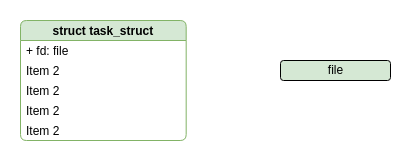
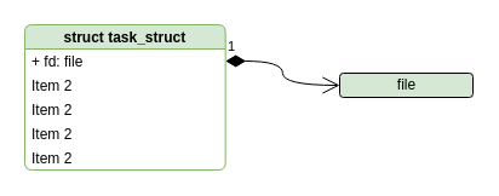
  <mxCell id="0" />
  <mxCell id="1" parent="0" />
  <mxCell id="2" value="struct task_struct" style="swimlane;fontStyle=1;childLayout=stackLayout;horizontal=1;startSize=20;fillColor=#d5e8d4;horizontalStack=0;resizeParent=1;resizeParentMax=0;resizeLast=0;collapsible=1;marginBottom=0;direction=east;labelBackgroundColor=none;labelBorderColor=none;strokeColor=#82b366;rounded=1;swimlaneLine=1;glass=0;shadow=0;sketch=0;arcSize=10;" parent="1" vertex="1"><mxGeometry x="20" y="20" width="165.68" height="120" as="geometry"><mxRectangle x="160" y="1130" width="140" height="30" as="alternateBounds" /></mxGeometry></mxCell>
  <mxCell id="3" value="+ fd: file" style="text;strokeColor=none;fillColor=none;align=left;verticalAlign=middle;spacingLeft=4;spacingRight=4;overflow=hidden;rotatable=0;points=[[0,0.5],[1,0.5]];portConstraint=eastwest;rounded=1;labelPosition=center;verticalLabelPosition=middle;fontStyle=0" parent="2" vertex="1"><mxGeometry y="20" width="165.68" height="20" as="geometry" /></mxCell>
  <mxCell id="4" value="Item 2" style="text;strokeColor=none;fillColor=none;align=left;verticalAlign=middle;spacingLeft=4;spacingRight=4;overflow=hidden;rotatable=0;points=[[0,0.5],[1,0.5]];portConstraint=eastwest;rounded=1;" parent="2" vertex="1"><mxGeometry y="40" width="165.68" height="20" as="geometry" /></mxCell>
  <mxCell id="5" value="Item 2" style="text;strokeColor=none;fillColor=none;align=left;verticalAlign=middle;spacingLeft=4;spacingRight=4;overflow=hidden;rotatable=0;points=[[0,0.5],[1,0.5]];portConstraint=eastwest;rounded=1;" parent="2" vertex="1"><mxGeometry y="60" width="165.68" height="20" as="geometry" /></mxCell>
  <mxCell id="6" value="Item 2" style="text;strokeColor=none;fillColor=none;align=left;verticalAlign=middle;spacingLeft=4;spacingRight=4;overflow=hidden;rotatable=0;points=[[0,0.5],[1,0.5]];portConstraint=eastwest;rounded=1;" parent="2" vertex="1"><mxGeometry y="80" width="165.68" height="20" as="geometry" /></mxCell>
  <mxCell id="7" value="Item 2" style="text;strokeColor=none;fillColor=none;align=left;verticalAlign=middle;spacingLeft=4;spacingRight=4;overflow=hidden;rotatable=0;points=[[0,0.5],[1,0.5]];portConstraint=eastwest;rounded=1;aspect=fixed;" parent="2" vertex="1"><mxGeometry y="100" width="165.68" height="20" as="geometry" /></mxCell>
  <mxCell id="8" value="file" style="html=1;rounded=1;shadow=0;glass=0;labelBackgroundColor=none;labelBorderColor=none;sketch=0;fillColor=#d5e8d4;" parent="1" vertex="1"><mxGeometry x="280" y="60" width="110" height="20" as="geometry" /></mxCell>
+ <mxCell id="9" value="1" style="endArrow=open;html=1;endSize=12;startArrow=diamondThin;startSize=14;startFill=1;edgeStyle=orthogonalEdgeStyle;align=left;verticalAlign=bottom;rounded=1;curved=1;exitX=1;exitY=0.25;exitDx=0;exitDy=0;entryX=0;entryY=0.5;entryDx=0;entryDy=0;" parent="1" source="2" target="8" edge="1"><mxGeometry x="-1" y="3" relative="1" as="geometry"><mxPoint x="210" y="80" as="sourcePoint" /><mxPoint x="260" y="50" as="targetPoint" /></mxGeometry></mxCell>
